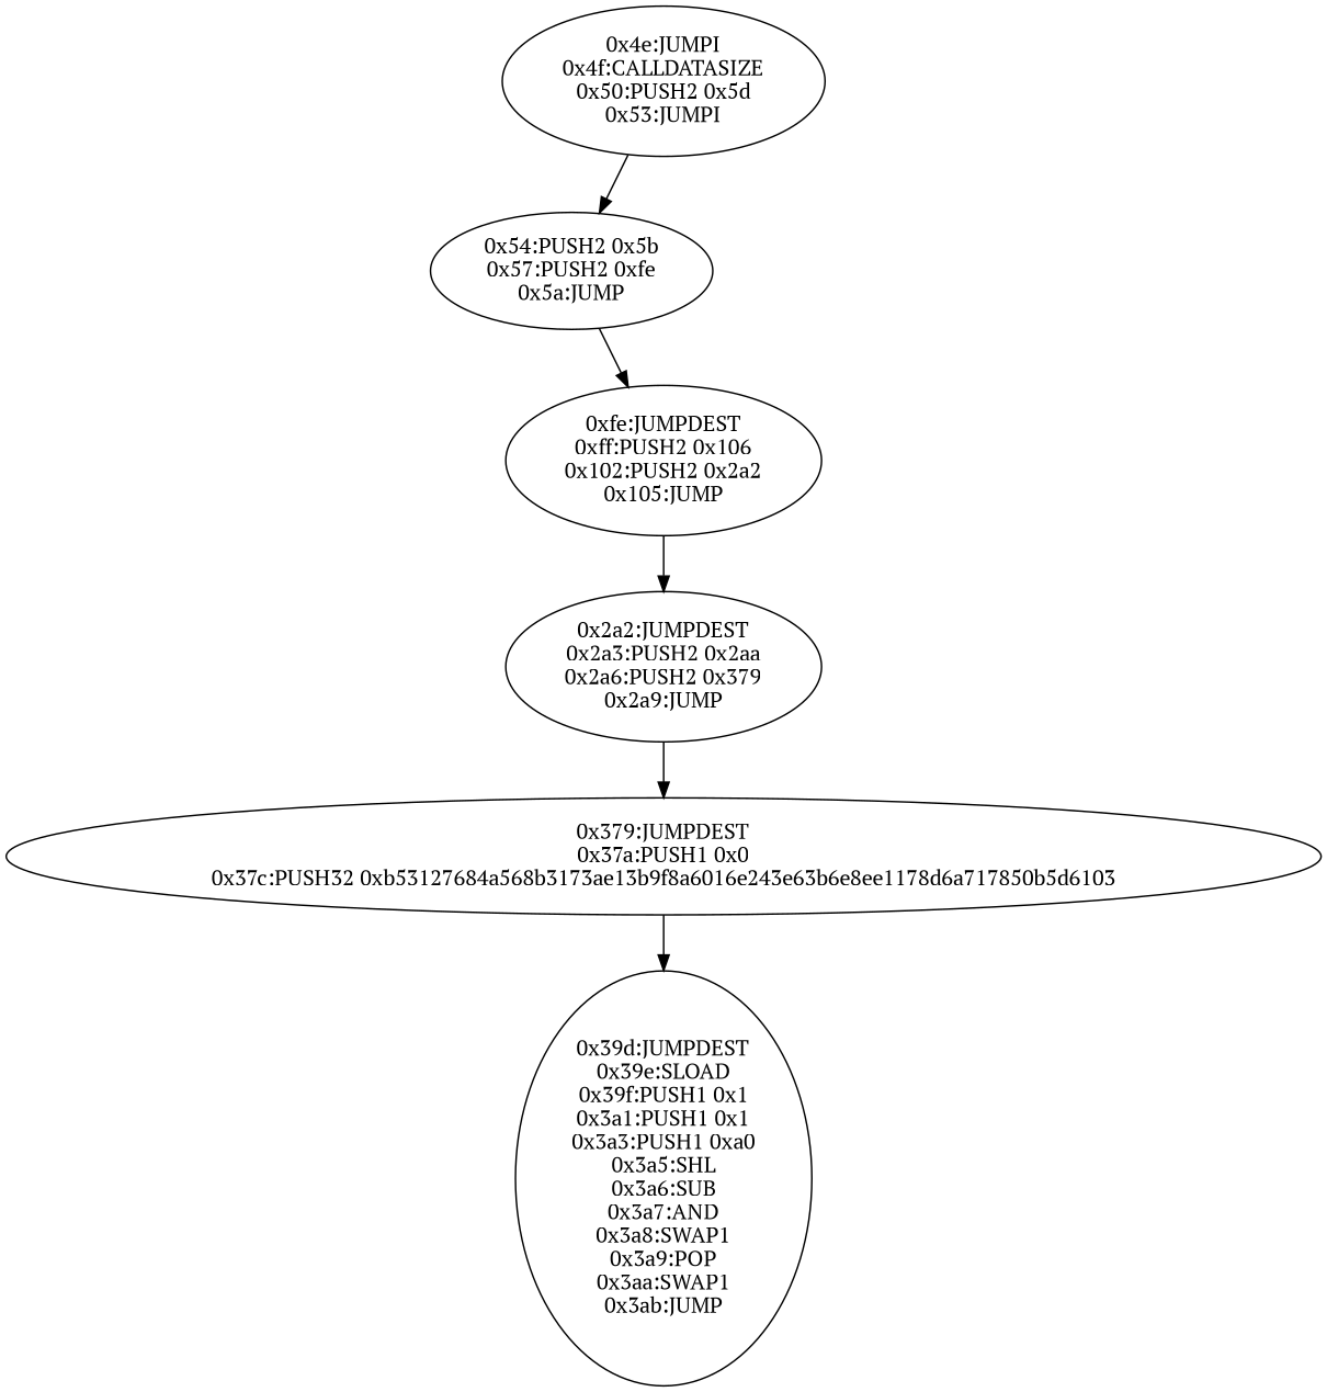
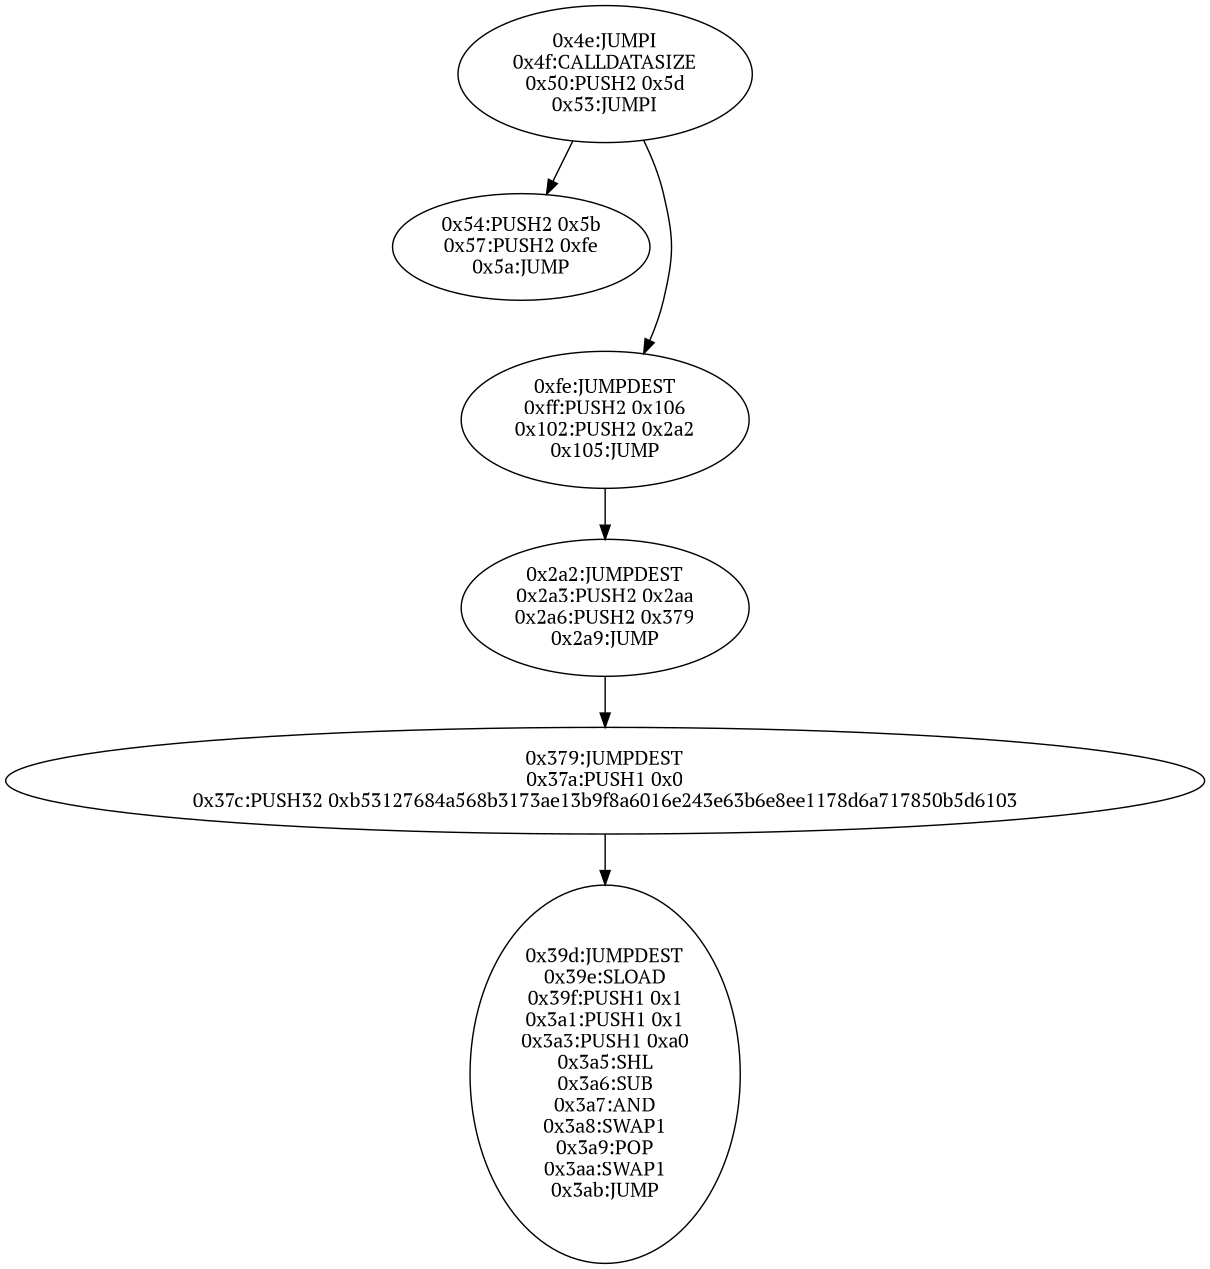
  digraph {
    fontname="PT Serif"
    node [fontname="PT Serif"]
    edge [fontname="PT Serif"]
    n1 [label="0x4e:JUMPI\n0x4f:CALLDATASIZE\n0x50:PUSH2 0x5d\n0x53:JUMPI"]
    n2 [label="0x54:PUSH2 0x5b\n0x57:PUSH2 0xfe\n0x5a:JUMP"]
    n3 [label="0xfe:JUMPDEST\n0xff:PUSH2 0x106\n0x102:PUSH2 0x2a2\n0x105:JUMP"]
    n4 [label="0x2a2:JUMPDEST\n0x2a3:PUSH2 0x2aa\n0x2a6:PUSH2 0x379\n0x2a9:JUMP"]
    n5 [label="0x379:JUMPDEST\n0x37a:PUSH1 0x0\n0x37c:PUSH32 0xb53127684a568b3173ae13b9f8a6016e243e63b6e8ee1178d6a717850b5d6103"]
    n6 [label="0x39d:JUMPDEST\n0x39e:SLOAD\n0x39f:PUSH1 0x1\n0x3a1:PUSH1 0x1\n0x3a3:PUSH1 0xa0\n0x3a5:SHL\n0x3a6:SUB\n0x3a7:AND\n0x3a8:SWAP1\n0x3a9:POP\n0x3aa:SWAP1\n0x3ab:JUMP"]
    n1 -> n2
-   n2 -> n3
+   n1 -> n3
    n3 -> n4
    n4 -> n5
    n5 -> n6
  }
